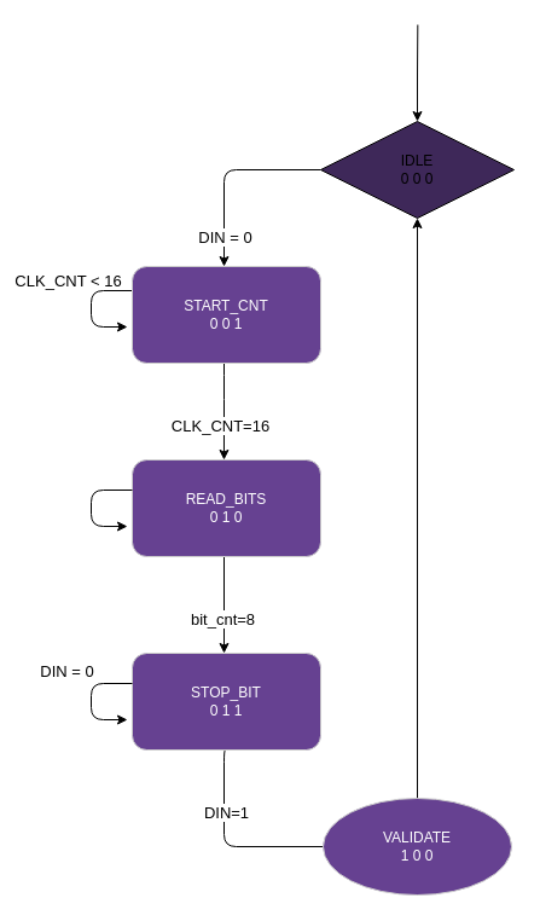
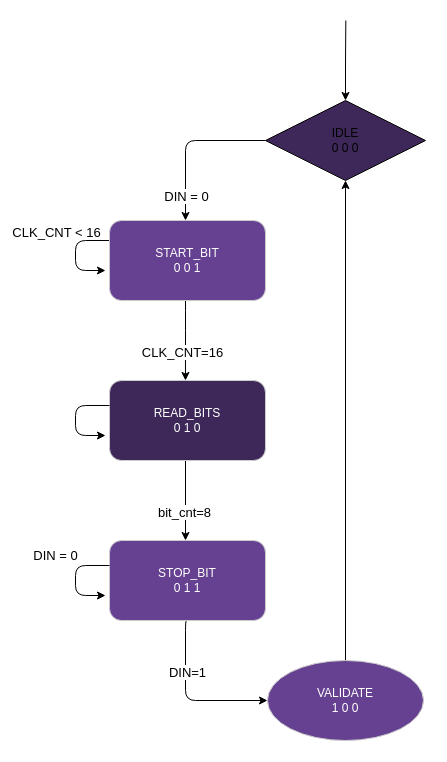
  <mxCell id="0" />
  <mxCell id="1" parent="0" />
  <mxCell id="2" style="edgeStyle=orthogonalEdgeStyle;html=1;exitX=0.5;exitY=0;exitDx=0;exitDy=0;startArrow=classic;startFill=1;endArrow=none;endFill=0;" edge="1" parent="1" source="5"><mxGeometry relative="1" as="geometry"><mxPoint x="345.333" y="20" as="targetPoint" /></mxGeometry></mxCell>
  <mxCell id="3" style="edgeStyle=orthogonalEdgeStyle;html=1;startArrow=none;startFill=0;endArrow=classic;endFill=1;exitX=0;exitY=0.5;exitDx=0;exitDy=0;" edge="1" parent="1" source="5"><mxGeometry relative="1" as="geometry"><mxPoint x="185" y="220" as="targetPoint" /><Array as="points"><mxPoint x="185" y="140" /><mxPoint x="185" y="220" /></Array></mxGeometry></mxCell>
  <mxCell id="4" value="&lt;font style=&quot;font-size: 13px;&quot;&gt;DIN = 0&lt;/font&gt;" style="edgeLabel;html=1;align=center;verticalAlign=middle;resizable=0;points=[];" vertex="1" connectable="0" parent="3"><mxGeometry x="0.683" relative="1" as="geometry"><mxPoint as="offset" /></mxGeometry></mxCell>
  <mxCell id="5" value="IDLE&lt;br&gt;0 0 0" style="rhombus;whiteSpace=wrap;html=1;fillColor=#3E2859;" vertex="1" parent="1"><mxGeometry x="265" y="100" width="160" height="80" as="geometry" /></mxCell>
  <mxCell id="6" style="edgeStyle=orthogonalEdgeStyle;html=1;entryX=0.487;entryY=0;entryDx=0;entryDy=0;fontSize=13;startArrow=none;startFill=0;endArrow=classic;endFill=1;entryPerimeter=0;" edge="1" parent="1" source="10" target="13"><mxGeometry relative="1" as="geometry"><Array as="points"><mxPoint x="185" y="320" /><mxPoint x="185" y="320" /></Array></mxGeometry></mxCell>
  <mxCell id="7" value="CLK_CNT=16" style="edgeLabel;html=1;align=center;verticalAlign=middle;resizable=0;points=[];fontSize=13;" vertex="1" connectable="0" parent="6"><mxGeometry x="0.292" y="-3" relative="1" as="geometry"><mxPoint as="offset" /></mxGeometry></mxCell>
  <mxCell id="8" style="edgeStyle=orthogonalEdgeStyle;html=1;fontSize=13;startArrow=none;startFill=0;endArrow=classic;endFill=1;" edge="1" parent="1" source="10"><mxGeometry relative="1" as="geometry"><mxPoint x="105" y="270" as="targetPoint" /><Array as="points"><mxPoint x="75" y="240" /><mxPoint x="75" y="270" /></Array></mxGeometry></mxCell>
  <mxCell id="9" value="CLK_CNT &amp;lt; 16" style="edgeLabel;html=1;align=center;verticalAlign=middle;resizable=0;points=[];fontSize=13;rotation=0;" vertex="1" connectable="0" parent="8"><mxGeometry x="0.185" y="1" relative="1" as="geometry"><mxPoint x="-21" y="-31" as="offset" /></mxGeometry></mxCell>
- <mxCell id="10" value="START_CNT&lt;br&gt;0 0 1" style="rounded=1;whiteSpace=wrap;html=1;fillColor=#664191;fontColor=#ffffff;strokeColor=#CCCCCC;" vertex="1" parent="1"><mxGeometry x="109" y="220" width="156" height="80" as="geometry" /></mxCell>
+ <mxCell id="10" value="START_BIT&lt;br&gt;0 0 1" style="rounded=1;whiteSpace=wrap;html=1;fillColor=#664191;fontColor=#ffffff;strokeColor=#CCCCCC;" vertex="1" parent="1"><mxGeometry x="109" y="220" width="156" height="80" as="geometry" /></mxCell>
  <mxCell id="11" style="edgeStyle=orthogonalEdgeStyle;html=1;fontSize=13;startArrow=none;startFill=0;endArrow=classic;endFill=1;" edge="1" parent="1" source="13"><mxGeometry relative="1" as="geometry"><mxPoint x="185" y="540" as="targetPoint" /><Array as="points"><mxPoint x="185" y="540" /></Array></mxGeometry></mxCell>
  <mxCell id="12" value="bit_cnt=8" style="edgeLabel;html=1;align=center;verticalAlign=middle;resizable=0;points=[];fontSize=13;" vertex="1" connectable="0" parent="11"><mxGeometry x="0.271" y="-2" relative="1" as="geometry"><mxPoint as="offset" /></mxGeometry></mxCell>
- <mxCell id="13" value="READ_BITS&lt;br&gt;0 1 0" style="rounded=1;whiteSpace=wrap;html=1;fillColor=#664191;fontColor=#ffffff;strokeColor=#CCCCCC;" vertex="1" parent="1"><mxGeometry x="109" y="380" width="156" height="80" as="geometry" /></mxCell>
- <mxCell id="14" style="edgeStyle=orthogonalEdgeStyle;html=1;entryX=0;entryY=0.5;entryDx=0;entryDy=0;fontSize=13;startArrow=none;startFill=0;endArrow=none;endFill=1;exitX=0.5;exitY=1;exitDx=0;exitDy=0;" edge="1" parent="1" source="16" target="18"><mxGeometry relative="1" as="geometry"><Array as="points"><mxPoint x="185" y="620" /><mxPoint x="185" y="700" /></Array></mxGeometry></mxCell>
+ <mxCell id="13" value="READ_BITS&lt;br&gt;0 1 0" style="rounded=1;whiteSpace=wrap;html=1;fillColor=#3e2859;fontColor=#ffffff;strokeColor=#CCCCCC;" vertex="1" parent="1"><mxGeometry x="109" y="380" width="156" height="80" as="geometry" /></mxCell>
+ <mxCell id="14" style="edgeStyle=orthogonalEdgeStyle;html=1;entryX=0;entryY=0.5;entryDx=0;entryDy=0;fontSize=13;startArrow=none;startFill=0;endArrow=classic;endFill=1;exitX=0.5;exitY=1;exitDx=0;exitDy=0;" edge="1" parent="1" source="16" target="18"><mxGeometry relative="1" as="geometry"><Array as="points"><mxPoint x="185" y="620" /><mxPoint x="185" y="700" /></Array></mxGeometry></mxCell>
  <mxCell id="15" value="DIN=1" style="edgeLabel;html=1;align=center;verticalAlign=middle;resizable=0;points=[];fontSize=13;" vertex="1" connectable="0" parent="14"><mxGeometry x="-0.356" y="1" relative="1" as="geometry"><mxPoint as="offset" /></mxGeometry></mxCell>
  <mxCell id="16" value="STOP_BIT&lt;br&gt;0 1 1" style="rounded=1;whiteSpace=wrap;html=1;fillColor=#664191;fontColor=#ffffff;strokeColor=#CCCCCC;" vertex="1" parent="1"><mxGeometry x="109" y="540" width="156" height="80" as="geometry" /></mxCell>
  <mxCell id="17" style="edgeStyle=orthogonalEdgeStyle;html=1;exitX=0.5;exitY=0;exitDx=0;exitDy=0;entryX=0.5;entryY=1;entryDx=0;entryDy=0;fontSize=13;startArrow=none;startFill=0;endArrow=classic;endFill=1;" edge="1" parent="1" source="18" target="5"><mxGeometry relative="1" as="geometry" /></mxCell>
  <mxCell id="18" value="VALIDATE&lt;br&gt;1 0 0" style="ellipse;whiteSpace=wrap;html=1;fillColor=#664191;fontColor=#ffffff;strokeColor=#CCCCCC;" vertex="1" parent="1"><mxGeometry x="267" y="660" width="156" height="80" as="geometry" /></mxCell>
  <mxCell id="19" style="edgeStyle=orthogonalEdgeStyle;html=1;fontSize=13;startArrow=none;startFill=0;endArrow=classic;endFill=1;" edge="1" parent="1"><mxGeometry relative="1" as="geometry"><mxPoint x="105" y="435" as="targetPoint" /><mxPoint x="109" y="405" as="sourcePoint" /><Array as="points"><mxPoint x="75" y="405" /><mxPoint x="75" y="435" /></Array></mxGeometry></mxCell>
  <mxCell id="20" style="edgeStyle=orthogonalEdgeStyle;html=1;fontSize=13;startArrow=none;startFill=0;endArrow=classic;endFill=1;" edge="1" parent="1"><mxGeometry relative="1" as="geometry"><mxPoint x="105" y="595" as="targetPoint" /><mxPoint x="109" y="565" as="sourcePoint" /><Array as="points"><mxPoint x="75" y="565" /><mxPoint x="75" y="595" /></Array></mxGeometry></mxCell>
  <mxCell id="21" value="DIN = 0" style="text;html=1;align=center;verticalAlign=middle;resizable=0;points=[];autosize=1;strokeColor=none;fillColor=none;fontSize=13;" vertex="1" parent="1"><mxGeometry x="20" y="540" width="70" height="30" as="geometry" /></mxCell>
